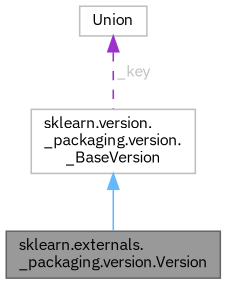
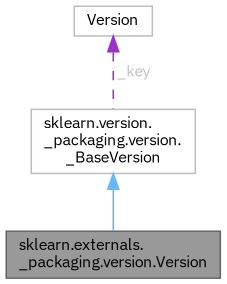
  digraph {
    fontname="IBM Plex Sans"
    node [color=grey75 fillcolor=white fontname="IBM Plex Sans" fontsize=10 shape=box style=filled]
    edge [dir=back fontname="IBM Plex Sans" fontsize=10 labelfontname=Helvetica labelfontsize=10]
    n1 [color=gray40 fillcolor=grey60 fontcolor=black height=0.2 label="sklearn.externals.\l_packaging.version.Version" width=0.4]
    n2 [height=0.2 label="sklearn.version.\l_packaging.version.\l_BaseVersion" width=0.4]
-   n3 [height=0.2 label=Union width=0.4]
+   n3 [height=0.2 label=Version width=0.4]
    n2 -> n1 [color=steelblue1 style=solid]
    n3 -> n2 [color=darkorchid3 fontcolor=grey label=" _key" style=dashed]
  }
